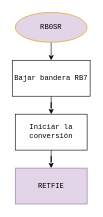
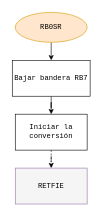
  <mxCell id="0" />
  <mxCell id="1" parent="0" />
  <mxCell id="2" style="edgeStyle=orthogonalEdgeStyle;rounded=0;orthogonalLoop=1;jettySize=auto;html=1;exitX=0.5;exitY=1;exitDx=0;exitDy=0;entryX=0.5;entryY=0;entryDx=0;entryDy=0;fontFamily=Courier New;" edge="1" parent="1" source="3" target="5"><mxGeometry relative="1" as="geometry" /></mxCell>
- <mxCell id="3" value="RB0SR" style="ellipse;whiteSpace=wrap;html=1;fillColor=#e1d5e7;strokeColor=#d79b00;fontFamily=Courier New;" vertex="1" parent="1"><mxGeometry x="25" y="20" width="120" height="50" as="geometry" /></mxCell>
+ <mxCell id="3" value="RB0SR" style="ellipse;whiteSpace=wrap;html=1;fillColor=#ffe6cc;strokeColor=#d79b00;fontFamily=Courier New;" vertex="1" parent="1"><mxGeometry x="25" y="20" width="120" height="50" as="geometry" /></mxCell>
  <mxCell id="4" style="edgeStyle=orthogonalEdgeStyle;rounded=0;orthogonalLoop=1;jettySize=auto;html=1;entryX=0.5;entryY=0;entryDx=0;entryDy=0;fontFamily=Courier New;" edge="1" parent="1" source="5" target="7"><mxGeometry relative="1" as="geometry" /></mxCell>
  <mxCell id="5" value="Bajar bandera RB7" style="rounded=0;whiteSpace=wrap;html=1;fontFamily=Courier New;" vertex="1" parent="1"><mxGeometry x="20" y="100" width="130" height="60" as="geometry" /></mxCell>
- <mxCell id="6" style="edgeStyle=orthogonalEdgeStyle;rounded=0;orthogonalLoop=1;jettySize=auto;html=1;entryX=0.5;entryY=0;entryDx=0;entryDy=0;fontFamily=Courier New;" edge="1" parent="1" source="7" target="8"><mxGeometry relative="1" as="geometry" /></mxCell>
+ <mxCell id="6" style="edgeStyle=orthogonalEdgeStyle;rounded=0;orthogonalLoop=1;jettySize=auto;html=1;entryX=0.5;entryY=0;entryDx=0;entryDy=0;fontFamily=Courier New;dashed=1;" edge="1" parent="1" source="7" target="8"><mxGeometry relative="1" as="geometry" /></mxCell>
  <mxCell id="7" value="Iniciar la conversión" style="rounded=0;whiteSpace=wrap;html=1;fontFamily=Courier New;" vertex="1" parent="1"><mxGeometry x="25" y="190" width="120" height="60" as="geometry" /></mxCell>
- <mxCell id="8" value="RETFIE" style="rounded=0;whiteSpace=wrap;html=1;fontFamily=Courier New;fillColor=#e1d5e7;strokeColor=#9673a6;" vertex="1" parent="1"><mxGeometry x="25" y="280" width="120" height="60" as="geometry" /></mxCell>
+ <mxCell id="8" value="RETFIE" style="rounded=0;whiteSpace=wrap;html=1;fontFamily=Courier New;fillColor=#f5f5f5;strokeColor=#9673a6;" vertex="1" parent="1"><mxGeometry x="25" y="280" width="120" height="60" as="geometry" /></mxCell>
